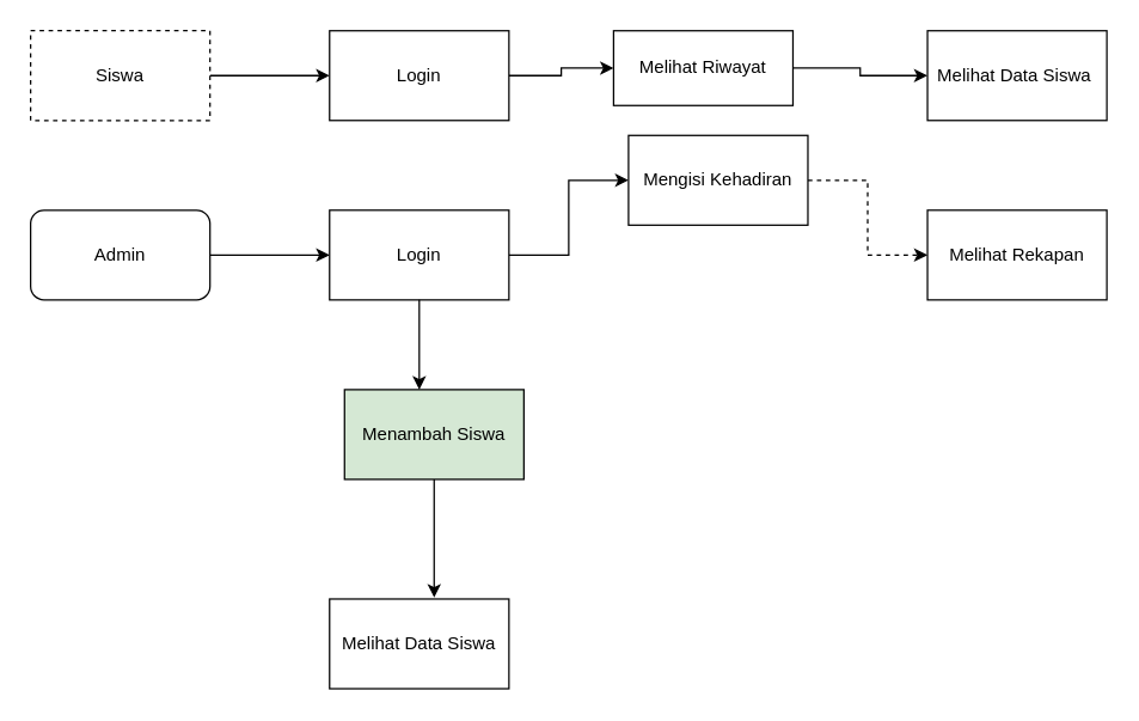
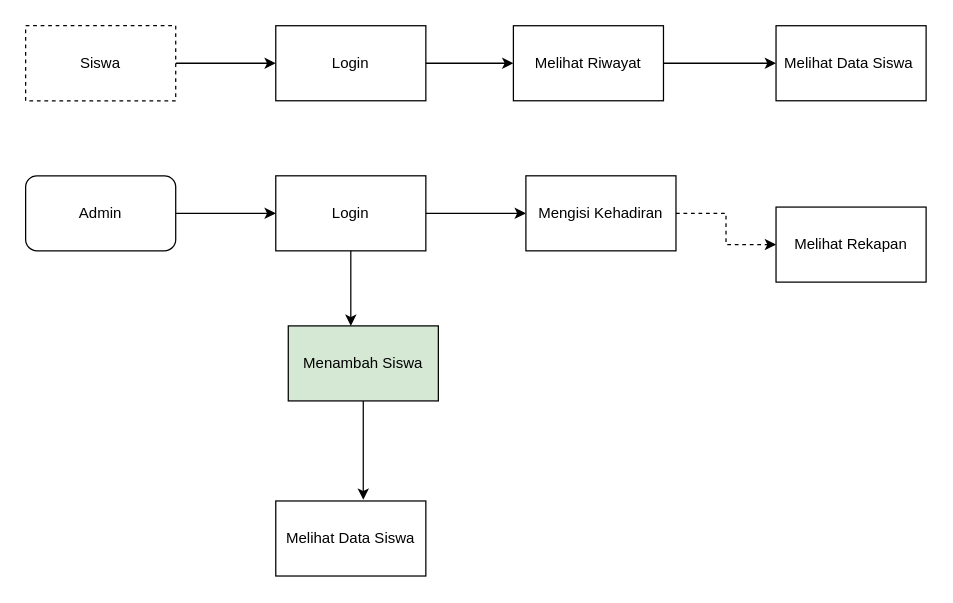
  <mxCell id="0" />
  <mxCell id="1" parent="0" />
  <mxCell id="2" value="" style="edgeStyle=orthogonalEdgeStyle;rounded=0;orthogonalLoop=1;jettySize=auto;html=1;" edge="1" parent="1" source="3" target="5"><mxGeometry relative="1" as="geometry" /></mxCell>
  <mxCell id="3" value="Siswa" style="rounded=0;whiteSpace=wrap;html=1;dashed=1;" vertex="1" parent="1"><mxGeometry x="20" y="20" width="120" height="60" as="geometry" /></mxCell>
  <mxCell id="4" value="" style="edgeStyle=orthogonalEdgeStyle;rounded=0;orthogonalLoop=1;jettySize=auto;html=1;" edge="1" parent="1" source="5" target="7"><mxGeometry relative="1" as="geometry" /></mxCell>
  <mxCell id="5" value="Login" style="rounded=0;whiteSpace=wrap;html=1;" vertex="1" parent="1"><mxGeometry x="220" y="20" width="120" height="60" as="geometry" /></mxCell>
  <mxCell id="6" value="" style="edgeStyle=orthogonalEdgeStyle;rounded=0;orthogonalLoop=1;jettySize=auto;html=1;" edge="1" parent="1" source="7" target="8"><mxGeometry relative="1" as="geometry" /></mxCell>
- <mxCell id="7" value="Melihat Riwayat" style="rounded=0;whiteSpace=wrap;html=1;" vertex="1" parent="1"><mxGeometry x="410" y="20" width="120" height="50" as="geometry" /></mxCell>
+ <mxCell id="7" value="Melihat Riwayat" style="rounded=0;whiteSpace=wrap;html=1;" vertex="1" parent="1"><mxGeometry x="410" y="20" width="120" height="60" as="geometry" /></mxCell>
  <mxCell id="8" value="Melihat Data Siswa&amp;nbsp;" style="rounded=0;whiteSpace=wrap;html=1;" vertex="1" parent="1"><mxGeometry x="620" y="20" width="120" height="60" as="geometry" /></mxCell>
  <mxCell id="9" value="" style="edgeStyle=orthogonalEdgeStyle;rounded=0;orthogonalLoop=1;jettySize=auto;html=1;" edge="1" parent="1" source="10" target="12"><mxGeometry relative="1" as="geometry" /></mxCell>
  <mxCell id="10" value="Admin" style="whiteSpace=wrap;html=1;rounded=1;" vertex="1" parent="1"><mxGeometry x="20" y="140" width="120" height="60" as="geometry" /></mxCell>
  <mxCell id="11" value="" style="edgeStyle=orthogonalEdgeStyle;rounded=0;orthogonalLoop=1;jettySize=auto;html=1;" edge="1" parent="1" source="12" target="14"><mxGeometry relative="1" as="geometry" /></mxCell>
  <mxCell id="12" value="Login" style="rounded=0;whiteSpace=wrap;html=1;" vertex="1" parent="1"><mxGeometry x="220" y="140" width="120" height="60" as="geometry" /></mxCell>
  <mxCell id="13" value="" style="edgeStyle=orthogonalEdgeStyle;rounded=0;orthogonalLoop=1;jettySize=auto;html=1;dashed=1;" edge="1" parent="1" source="14" target="15"><mxGeometry relative="1" as="geometry" /></mxCell>
- <mxCell id="14" value="Mengisi Kehadiran" style="rounded=0;whiteSpace=wrap;html=1;" vertex="1" parent="1"><mxGeometry x="420" y="90" width="120" height="60" as="geometry" /></mxCell>
- <mxCell id="15" value="Melihat Rekapan" style="rounded=0;whiteSpace=wrap;html=1;" vertex="1" parent="1"><mxGeometry x="620" y="140" width="120" height="60" as="geometry" /></mxCell>
+ <mxCell id="14" value="Mengisi Kehadiran" style="rounded=0;whiteSpace=wrap;html=1;" vertex="1" parent="1"><mxGeometry x="420" y="140" width="120" height="60" as="geometry" /></mxCell>
+ <mxCell id="15" value="Melihat Rekapan" style="rounded=0;whiteSpace=wrap;html=1;" vertex="1" parent="1"><mxGeometry x="620" y="165" width="120" height="60" as="geometry" /></mxCell>
  <mxCell id="16" value="Menambah Siswa" style="rounded=0;whiteSpace=wrap;html=1;fillColor=#d5e8d4;" vertex="1" parent="1"><mxGeometry x="230" y="260" width="120" height="60" as="geometry" /></mxCell>
  <mxCell id="17" value="Melihat Data Siswa" style="rounded=0;whiteSpace=wrap;html=1;" vertex="1" parent="1"><mxGeometry x="220" y="400" width="120" height="60" as="geometry" /></mxCell>
  <mxCell id="18" style="edgeStyle=orthogonalEdgeStyle;rounded=0;orthogonalLoop=1;jettySize=auto;html=1;" edge="1" parent="1" source="12"><mxGeometry relative="1" as="geometry"><mxPoint x="280" y="260" as="targetPoint" /></mxGeometry></mxCell>
  <mxCell id="19" style="edgeStyle=orthogonalEdgeStyle;rounded=0;orthogonalLoop=1;jettySize=auto;html=1;entryX=0.583;entryY=-0.017;entryDx=0;entryDy=0;entryPerimeter=0;" edge="1" parent="1" source="16" target="17"><mxGeometry relative="1" as="geometry" /></mxCell>
